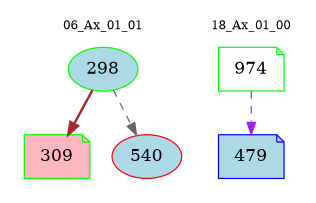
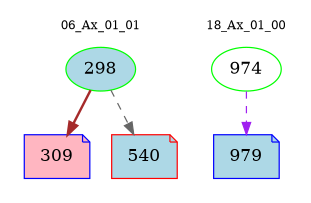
  digraph {
    node [color=green fillcolor=lightblue shape=note style=filled]
    edge [style=dashed]
    n1 [label=298 shape=ellipse]
-   n2 [fillcolor=lightpink label=309]
-   n3 [color=red label=540 shape=ellipse]
-   n4 [fillcolor=white label=974]
-   n5 [color=blue label=479]
+   n2 [color=blue fillcolor=lightpink label=309]
+   n3 [color=red label=540]
+   n4 [fillcolor=white label=974 shape=ellipse]
+   n5 [color=blue label=979]
    subgraph cluster_1 {
      color=white
      fontsize=10
      label="06_Ax_01_01"
      n1
      n2
      n3
    }
    subgraph cluster_2 {
      color=white
      fontsize=10
      label="18_Ax_01_00"
      n4
      n5
    }
    n1 -> n2 [color=brown style=bold]
    n1 -> n3 [color=gray40]
    n4 -> n5 [color=purple]
  }
